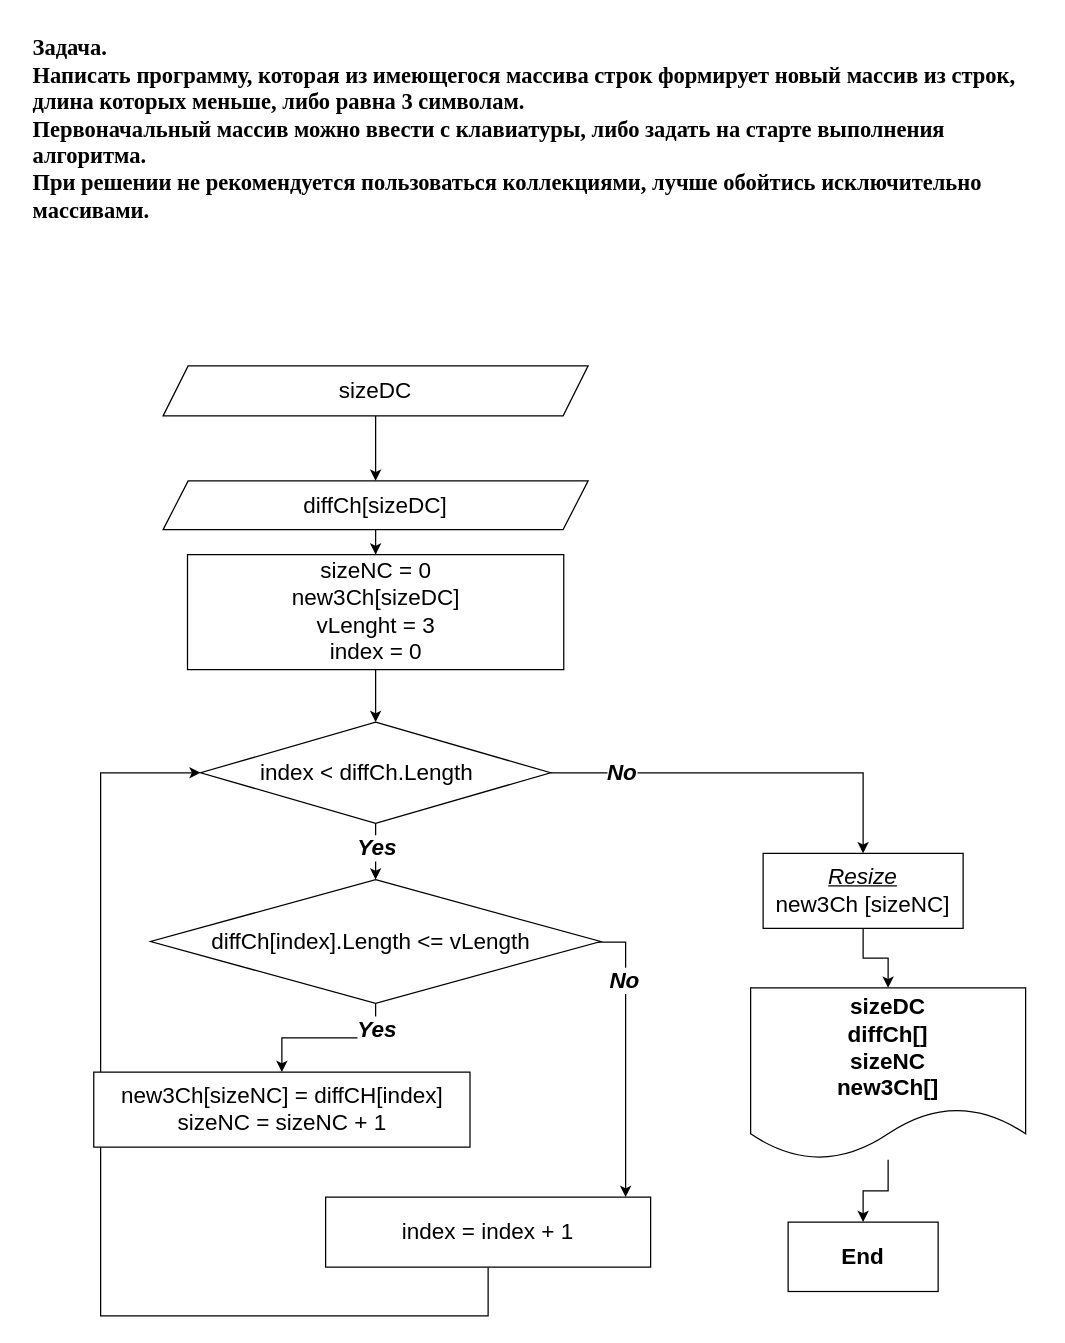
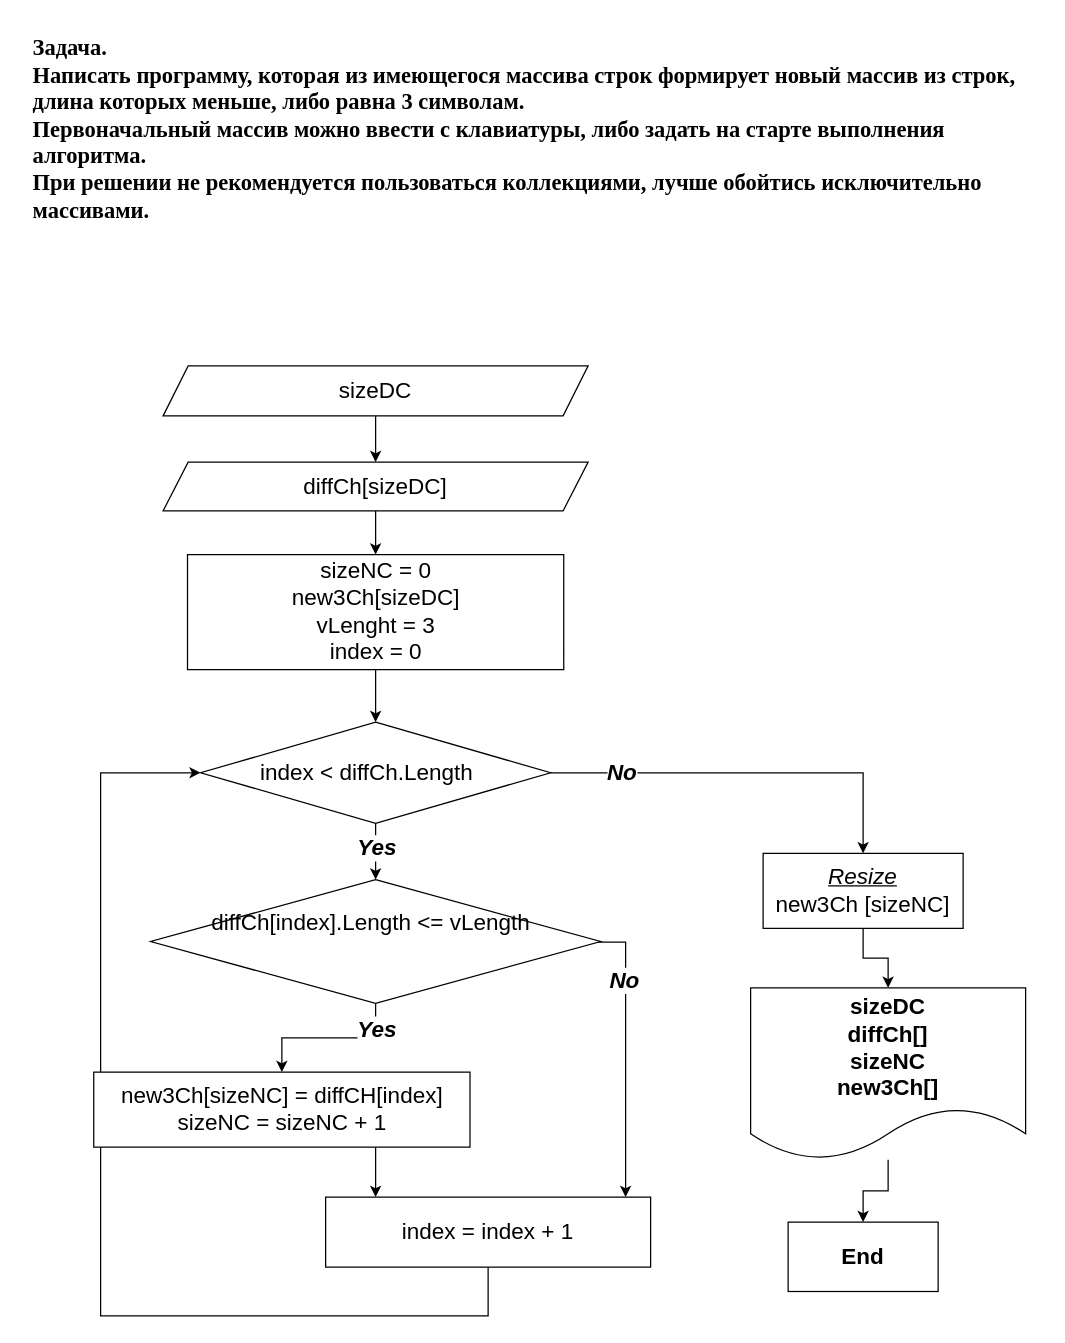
  <mxCell id="0" />
  <mxCell id="1" parent="0" />
  <mxCell id="2" value="&lt;font style=&quot;&quot;&gt;&lt;font style=&quot;font-size: 18px;&quot;&gt;&lt;font style=&quot;&quot;&gt;&lt;b style=&quot;&quot;&gt;&lt;font style=&quot;&quot; face=&quot;Verdana&quot;&gt;Задача.&lt;br&gt;&lt;/font&gt;&lt;/b&gt;&lt;font style=&quot;&quot; face=&quot;Verdana&quot;&gt;&lt;b style=&quot;&quot;&gt;Написать программу, которая из имеющегося массива строк формирует новый массив из строк, длина которых меньше, либо равна 3 символам. &lt;br&gt;Первоначальный массив можно ввести с клавиатуры, либо задать на старте выполнения алгоритма.&lt;br&gt;При решении не рекомендуется пользоваться коллекциями, лучше обойтись исключительно массивами.&lt;/b&gt;&lt;/font&gt;&lt;/font&gt;&lt;b style=&quot;&quot;&gt;&lt;font style=&quot;&quot; face=&quot;Verdana&quot;&gt;&lt;br&gt;&lt;/font&gt;&lt;/b&gt;&lt;/font&gt;&lt;b style=&quot;font-size: 18px;&quot;&gt;&lt;br&gt;&lt;/b&gt;&lt;/font&gt;" style="text;whiteSpace=wrap;html=1;perimeterSpacing=1;spacingRight=3;spacingLeft=3;spacingBottom=3;spacingTop=0;spacing=3;" parent="1" vertex="1"><mxGeometry x="20" y="20" width="810" height="177" as="geometry" /></mxCell>
  <mxCell id="3" style="edgeStyle=orthogonalEdgeStyle;rounded=0;orthogonalLoop=1;jettySize=auto;html=1;entryX=0;entryY=0.5;entryDx=0;entryDy=0;" edge="1" parent="1" source="4" target="19"><mxGeometry relative="1" as="geometry"><Array as="points"><mxPoint x="390" y="1052" /><mxPoint x="80" y="1052" /><mxPoint x="80" y="618" /></Array></mxGeometry></mxCell>
  <mxCell id="4" value="&lt;font style=&quot;font-size: 18px;&quot;&gt;index = index + 1&lt;br&gt;&lt;br&gt;&lt;/font&gt;" style="whiteSpace=wrap;html=1;spacingTop=21;spacing=0;" parent="1" vertex="1"><mxGeometry x="260" y="957" width="260" height="56" as="geometry" /></mxCell>
  <mxCell id="5" value="" style="edgeStyle=orthogonalEdgeStyle;rounded=0;orthogonalLoop=1;jettySize=auto;html=1;" parent="1" source="9" target="7" edge="1"><mxGeometry relative="1" as="geometry" /></mxCell>
  <mxCell id="6" value="" style="edgeStyle=orthogonalEdgeStyle;rounded=0;orthogonalLoop=1;jettySize=auto;html=1;" edge="1" parent="1" source="7" target="8"><mxGeometry relative="1" as="geometry" /></mxCell>
  <mxCell id="7" value="&lt;font style=&quot;font-size: 18px;&quot;&gt;&lt;b&gt;sizeDC&lt;br&gt;diffCh[]&lt;br&gt;sizeNC&lt;br&gt;new3Ch[]&lt;/b&gt;&lt;br&gt;&lt;/font&gt;" style="shape=document;whiteSpace=wrap;html=1;boundedLbl=1;" parent="1" vertex="1"><mxGeometry x="600" y="789.5" width="220" height="137.5" as="geometry" /></mxCell>
  <mxCell id="8" value="&lt;font style=&quot;font-size: 18px;&quot;&gt;&lt;b&gt;End&lt;/b&gt;&lt;/font&gt;" style="whiteSpace=wrap;html=1;rounded=0;" parent="1" vertex="1"><mxGeometry x="630" y="977" width="120" height="55.5" as="geometry" /></mxCell>
  <mxCell id="9" value="&lt;font style=&quot;font-size: 18px;&quot;&gt;&lt;i&gt;&lt;u&gt;Resize&lt;/u&gt;&lt;/i&gt;&lt;br&gt;new3Ch [sizeNC]&lt;/font&gt;" style="rounded=0;whiteSpace=wrap;html=1;" parent="1" vertex="1"><mxGeometry x="610" y="682" width="160" height="60" as="geometry" /></mxCell>
  <mxCell id="10" value="&lt;font style=&quot;font-size: 15px;&quot;&gt;&lt;i&gt;No&lt;/i&gt;&lt;/font&gt;" style="text;html=1;strokeColor=none;fillColor=#FFFFFF;align=center;verticalAlign=middle;whiteSpace=wrap;rounded=0;fontSize=15;labelBackgroundColor=default;" parent="1" vertex="1"><mxGeometry x="424" y="507" width="36" height="30" as="geometry" /></mxCell>
  <mxCell id="11" value="" style="edgeStyle=orthogonalEdgeStyle;rounded=0;orthogonalLoop=1;jettySize=auto;html=1;" edge="1" parent="1" source="12" target="14"><mxGeometry relative="1" as="geometry" /></mxCell>
  <mxCell id="12" value="&lt;span style=&quot;font-size: 18px;&quot;&gt;sizeDC&lt;/span&gt;" style="shape=parallelogram;perimeter=parallelogramPerimeter;whiteSpace=wrap;html=1;fixedSize=1;" vertex="1" parent="1"><mxGeometry x="130" y="292" width="340" height="40" as="geometry" /></mxCell>
  <mxCell id="13" value="" style="edgeStyle=orthogonalEdgeStyle;rounded=0;orthogonalLoop=1;jettySize=auto;html=1;" edge="1" parent="1" source="14" target="16"><mxGeometry relative="1" as="geometry" /></mxCell>
- <mxCell id="14" value="&lt;font style=&quot;font-size: 18px;&quot;&gt;diffCh[sizeDC]&lt;/font&gt;" style="shape=parallelogram;perimeter=parallelogramPerimeter;whiteSpace=wrap;html=1;fixedSize=1;" vertex="1" parent="1"><mxGeometry x="130" y="384" width="340" height="39" as="geometry" /></mxCell>
+ <mxCell id="14" value="&lt;font style=&quot;font-size: 18px;&quot;&gt;diffCh[sizeDC]&lt;/font&gt;" style="shape=parallelogram;perimeter=parallelogramPerimeter;whiteSpace=wrap;html=1;fixedSize=1;" vertex="1" parent="1"><mxGeometry x="130" y="369" width="340" height="39" as="geometry" /></mxCell>
  <mxCell id="15" value="" style="edgeStyle=orthogonalEdgeStyle;rounded=0;orthogonalLoop=1;jettySize=auto;html=1;" edge="1" parent="1" source="16" target="19"><mxGeometry relative="1" as="geometry" /></mxCell>
  <mxCell id="16" value="&lt;font style=&quot;font-size: 18px;&quot;&gt;sizeNC = 0&lt;br&gt;new3Ch[sizeDC]&lt;br&gt;vLenght = 3&lt;br&gt;index = 0&lt;br&gt;&lt;/font&gt;" style="whiteSpace=wrap;html=1;" vertex="1" parent="1"><mxGeometry x="149.5" y="443" width="301" height="92" as="geometry" /></mxCell>
  <mxCell id="17" value="" style="edgeStyle=orthogonalEdgeStyle;rounded=0;orthogonalLoop=1;jettySize=auto;html=1;" edge="1" parent="1" source="19" target="27"><mxGeometry relative="1" as="geometry" /></mxCell>
  <mxCell id="18" style="edgeStyle=orthogonalEdgeStyle;rounded=0;orthogonalLoop=1;jettySize=auto;html=1;entryX=0.5;entryY=0;entryDx=0;entryDy=0;" edge="1" parent="1" source="19" target="9"><mxGeometry relative="1" as="geometry" /></mxCell>
  <mxCell id="19" value="" style="rhombus;whiteSpace=wrap;html=1;" vertex="1" parent="1"><mxGeometry x="160" y="577" width="280" height="81" as="geometry" /></mxCell>
  <mxCell id="20" value="&lt;h1 style=&quot;&quot;&gt;&lt;span style=&quot;font-weight: normal;&quot;&gt;&lt;font style=&quot;font-size: 18px;&quot;&gt;index &amp;lt; diffCh.Length&lt;/font&gt;&lt;/span&gt;&lt;/h1&gt;" style="text;html=1;strokeColor=none;fillColor=none;spacing=0;spacingTop=-18;whiteSpace=wrap;overflow=hidden;rounded=0;verticalAlign=top;spacingBottom=0;spacingLeft=3;" vertex="1" parent="1"><mxGeometry x="205" y="599" width="190" height="41" as="geometry" /></mxCell>
  <mxCell id="21" value="" style="edgeStyle=orthogonalEdgeStyle;rounded=0;orthogonalLoop=1;jettySize=auto;html=1;" edge="1" parent="1" source="27" target="30"><mxGeometry relative="1" as="geometry" /></mxCell>
  <mxCell id="22" style="edgeStyle=orthogonalEdgeStyle;rounded=0;orthogonalLoop=1;jettySize=auto;html=1;exitX=0.978;exitY=0.505;exitDx=0;exitDy=0;exitPerimeter=0;" edge="1" parent="1" source="27"><mxGeometry relative="1" as="geometry"><mxPoint x="500" y="957" as="targetPoint" /><mxPoint x="480" y="761.5" as="sourcePoint" /><Array as="points"><mxPoint x="500" y="753" /></Array></mxGeometry></mxCell>
  <mxCell id="23" value="&lt;font style=&quot;font-size: 18px;&quot;&gt;&lt;i&gt;&lt;b&gt;No&lt;/b&gt;&lt;/i&gt;&lt;/font&gt;" style="edgeLabel;html=1;align=center;verticalAlign=middle;resizable=0;points=[];spacingTop=7;spacing=5;spacingBottom=7;spacingLeft=7;spacingRight=7;" vertex="1" connectable="0" parent="22"><mxGeometry x="-0.5" y="-2" relative="1" as="geometry"><mxPoint as="offset" /></mxGeometry></mxCell>
  <mxCell id="24" value="&lt;font style=&quot;font-size: 18px;&quot;&gt;&lt;i&gt;&lt;b&gt;No&lt;/b&gt;&lt;/i&gt;&lt;/font&gt;" style="edgeLabel;html=1;align=center;verticalAlign=middle;resizable=0;points=[];spacingTop=7;spacing=5;spacingBottom=7;spacingLeft=7;spacingRight=7;" vertex="1" connectable="0" parent="22"><mxGeometry x="-0.5" y="-2" relative="1" as="geometry"><mxPoint x="-2" y="-166" as="offset" /></mxGeometry></mxCell>
  <mxCell id="25" value="&lt;font style=&quot;font-size: 18px;&quot;&gt;&lt;i&gt;&lt;b&gt;Yes&lt;/b&gt;&lt;/i&gt;&lt;/font&gt;" style="edgeLabel;html=1;align=center;verticalAlign=middle;resizable=0;points=[];spacingTop=7;spacing=5;spacingBottom=7;spacingLeft=7;spacingRight=7;" vertex="1" connectable="0" parent="22"><mxGeometry x="-0.5" y="-2" relative="1" as="geometry"><mxPoint x="-198" y="-106" as="offset" /></mxGeometry></mxCell>
  <mxCell id="26" value="&lt;font style=&quot;font-size: 18px;&quot;&gt;&lt;i&gt;&lt;b&gt;Yes&lt;/b&gt;&lt;/i&gt;&lt;/font&gt;" style="edgeLabel;html=1;align=center;verticalAlign=middle;resizable=0;points=[];spacingTop=7;spacing=5;spacingBottom=7;spacingLeft=7;spacingRight=7;" vertex="1" connectable="0" parent="22"><mxGeometry x="-0.5" y="-2" relative="1" as="geometry"><mxPoint x="-198" y="39" as="offset" /></mxGeometry></mxCell>
  <mxCell id="27" value="" style="rhombus;whiteSpace=wrap;html=1;" vertex="1" parent="1"><mxGeometry x="120" y="703" width="360" height="99" as="geometry" /></mxCell>
- <mxCell id="28" value="&lt;font style=&quot;font-size: 18px;&quot;&gt;diffCh[index].Length &amp;lt;= vLength&lt;/font&gt;" style="text;whiteSpace=wrap;html=1;" vertex="1" parent="1"><mxGeometry x="167" y="736.25" width="260" height="30" as="geometry" /></mxCell>
+ <mxCell id="28" value="&lt;font style=&quot;font-size: 18px;&quot;&gt;diffCh[index].Length &amp;lt;= vLength&lt;/font&gt;" style="text;whiteSpace=wrap;html=1;" vertex="1" parent="1"><mxGeometry x="167" y="721.25" width="260" height="30" as="geometry" /></mxCell>
+ <mxCell id="29" value="" style="edgeStyle=orthogonalEdgeStyle;rounded=0;orthogonalLoop=1;jettySize=auto;html=1;" edge="1" parent="1" source="30" target="4"><mxGeometry relative="1" as="geometry"><Array as="points"><mxPoint x="300" y="952" /><mxPoint x="300" y="952" /></Array></mxGeometry></mxCell>
  <mxCell id="30" value="&lt;font style=&quot;font-size: 18px;&quot;&gt;new3Ch[sizeNC] = diffCH[index]&lt;br&gt;sizeNC = sizeNC + 1&lt;br&gt;&lt;/font&gt;" style="whiteSpace=wrap;html=1;" vertex="1" parent="1"><mxGeometry x="74.5" y="857" width="301" height="60" as="geometry" /></mxCell>
